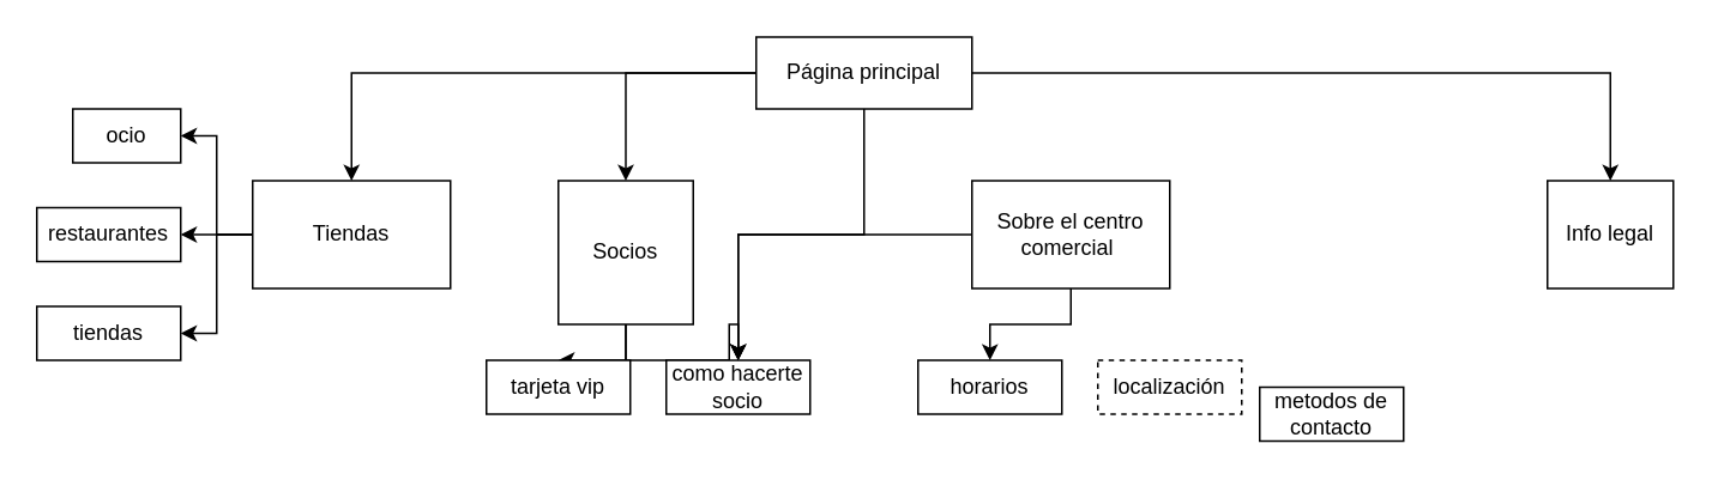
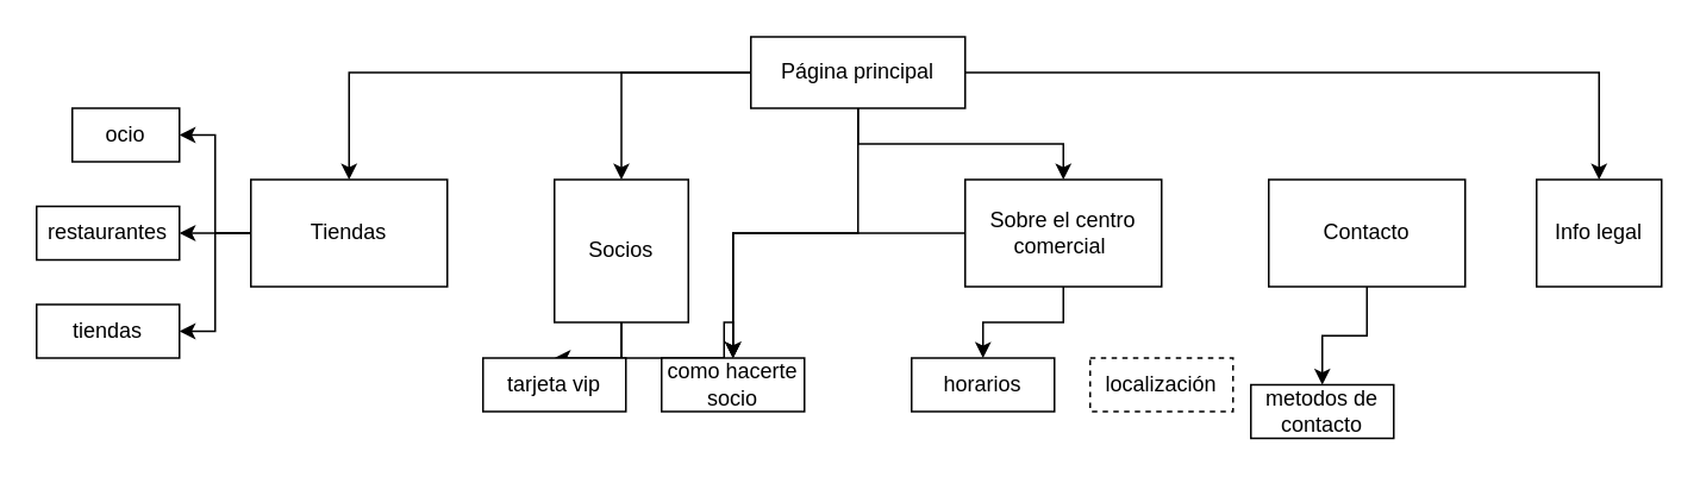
  <mxCell id="0" />
  <mxCell id="1" parent="0" />
  <mxCell id="2" style="edgeStyle=orthogonalEdgeStyle;rounded=0;orthogonalLoop=1;jettySize=auto;html=1;entryX=0.5;entryY=0;entryDx=0;entryDy=0;" edge="1" parent="1" source="7" target="11"><mxGeometry relative="1" as="geometry" /></mxCell>
  <mxCell id="3" style="edgeStyle=orthogonalEdgeStyle;rounded=0;orthogonalLoop=1;jettySize=auto;html=1;entryX=0.5;entryY=0;entryDx=0;entryDy=0;" edge="1" parent="1" source="7" target="14"><mxGeometry relative="1" as="geometry" /></mxCell>
+ <mxCell id="4" style="edgeStyle=orthogonalEdgeStyle;rounded=0;orthogonalLoop=1;jettySize=auto;html=1;entryX=0.5;entryY=0;entryDx=0;entryDy=0;" edge="1" parent="1" source="7" target="17"><mxGeometry relative="1" as="geometry" /></mxCell>
  <mxCell id="5" style="edgeStyle=orthogonalEdgeStyle;rounded=0;orthogonalLoop=1;jettySize=auto;html=1;" edge="1" parent="1" source="7" target="25"><mxGeometry relative="1" as="geometry" /></mxCell>
  <mxCell id="6" style="edgeStyle=orthogonalEdgeStyle;rounded=0;orthogonalLoop=1;jettySize=auto;html=1;entryX=0.5;entryY=0;entryDx=0;entryDy=0;" edge="1" parent="1" source="7" target="23"><mxGeometry relative="1" as="geometry" /></mxCell>
  <mxCell id="7" value="Página principal" style="rounded=0;whiteSpace=wrap;html=1;" vertex="1" parent="1"><mxGeometry x="420" y="20" width="120" height="40" as="geometry" /></mxCell>
  <mxCell id="8" style="edgeStyle=orthogonalEdgeStyle;rounded=0;orthogonalLoop=1;jettySize=auto;html=1;entryX=1;entryY=0.5;entryDx=0;entryDy=0;" edge="1" parent="1" source="11" target="20"><mxGeometry relative="1" as="geometry" /></mxCell>
  <mxCell id="9" style="edgeStyle=orthogonalEdgeStyle;rounded=0;orthogonalLoop=1;jettySize=auto;html=1;" edge="1" parent="1" source="11" target="21"><mxGeometry relative="1" as="geometry" /></mxCell>
  <mxCell id="10" style="edgeStyle=orthogonalEdgeStyle;rounded=0;orthogonalLoop=1;jettySize=auto;html=1;entryX=1;entryY=0.5;entryDx=0;entryDy=0;" edge="1" parent="1" source="11" target="22"><mxGeometry relative="1" as="geometry" /></mxCell>
  <mxCell id="11" value="Tiendas" style="rounded=0;whiteSpace=wrap;html=1;" vertex="1" parent="1"><mxGeometry x="140" y="100" width="110" height="60" as="geometry" /></mxCell>
  <mxCell id="12" style="edgeStyle=orthogonalEdgeStyle;rounded=0;orthogonalLoop=1;jettySize=auto;html=1;entryX=0.5;entryY=0;entryDx=0;entryDy=0;" edge="1" parent="1" source="14" target="24"><mxGeometry relative="1" as="geometry" /></mxCell>
  <mxCell id="13" style="edgeStyle=orthogonalEdgeStyle;rounded=0;orthogonalLoop=1;jettySize=auto;html=1;entryX=0.5;entryY=0;entryDx=0;entryDy=0;" edge="1" parent="1" source="14" target="25"><mxGeometry relative="1" as="geometry" /></mxCell>
  <mxCell id="14" value="Socios" style="rounded=0;whiteSpace=wrap;html=1;" vertex="1" parent="1"><mxGeometry x="310" y="100" width="75" height="80" as="geometry" /></mxCell>
  <mxCell id="15" style="edgeStyle=orthogonalEdgeStyle;rounded=0;orthogonalLoop=1;jettySize=auto;html=1;entryX=0.5;entryY=0;entryDx=0;entryDy=0;" edge="1" parent="1" source="17" target="26"><mxGeometry relative="1" as="geometry" /></mxCell>
  <mxCell id="16" style="edgeStyle=orthogonalEdgeStyle;rounded=0;orthogonalLoop=1;jettySize=auto;html=1;" edge="1" parent="1" source="17" target="25"><mxGeometry relative="1" as="geometry" /></mxCell>
  <mxCell id="17" value="Sobre el centro comercial&amp;nbsp;" style="rounded=0;whiteSpace=wrap;html=1;" vertex="1" parent="1"><mxGeometry x="540" y="100" width="110" height="60" as="geometry" /></mxCell>
+ <mxCell id="18" style="edgeStyle=orthogonalEdgeStyle;rounded=0;orthogonalLoop=1;jettySize=auto;html=1;entryX=0.5;entryY=0;entryDx=0;entryDy=0;" edge="1" parent="1" source="19" target="28"><mxGeometry relative="1" as="geometry" /></mxCell>
+ <mxCell id="19" value="Contacto" style="rounded=0;whiteSpace=wrap;html=1;" vertex="1" parent="1"><mxGeometry x="710" y="100" width="110" height="60" as="geometry" /></mxCell>
  <mxCell id="20" value="ocio" style="rounded=0;whiteSpace=wrap;html=1;" vertex="1" parent="1"><mxGeometry x="40" y="60" width="60" height="30" as="geometry" /></mxCell>
  <mxCell id="21" value="restaurantes" style="rounded=0;whiteSpace=wrap;html=1;" vertex="1" parent="1"><mxGeometry x="20" y="115" width="80" height="30" as="geometry" /></mxCell>
  <mxCell id="22" value="tiendas" style="rounded=0;whiteSpace=wrap;html=1;" vertex="1" parent="1"><mxGeometry x="20" y="170" width="80" height="30" as="geometry" /></mxCell>
  <mxCell id="23" value="Info legal" style="rounded=0;whiteSpace=wrap;html=1;" vertex="1" parent="1"><mxGeometry x="860" y="100" width="70" height="60" as="geometry" /></mxCell>
  <mxCell id="24" value="tarjeta vip" style="rounded=0;whiteSpace=wrap;html=1;" vertex="1" parent="1"><mxGeometry x="270" y="200" width="80" height="30" as="geometry" /></mxCell>
  <mxCell id="25" value="como hacerte socio" style="rounded=0;whiteSpace=wrap;html=1;" vertex="1" parent="1"><mxGeometry x="370" y="200" width="80" height="30" as="geometry" /></mxCell>
  <mxCell id="26" value="horarios" style="rounded=0;whiteSpace=wrap;html=1;" vertex="1" parent="1"><mxGeometry x="510" y="200" width="80" height="30" as="geometry" /></mxCell>
  <mxCell id="27" value="localización" style="rounded=0;whiteSpace=wrap;html=1;dashed=1;" vertex="1" parent="1"><mxGeometry x="610" y="200" width="80" height="30" as="geometry" /></mxCell>
  <mxCell id="28" value="metodos de contacto" style="rounded=0;whiteSpace=wrap;html=1;" vertex="1" parent="1"><mxGeometry x="700" y="215" width="80" height="30" as="geometry" /></mxCell>
